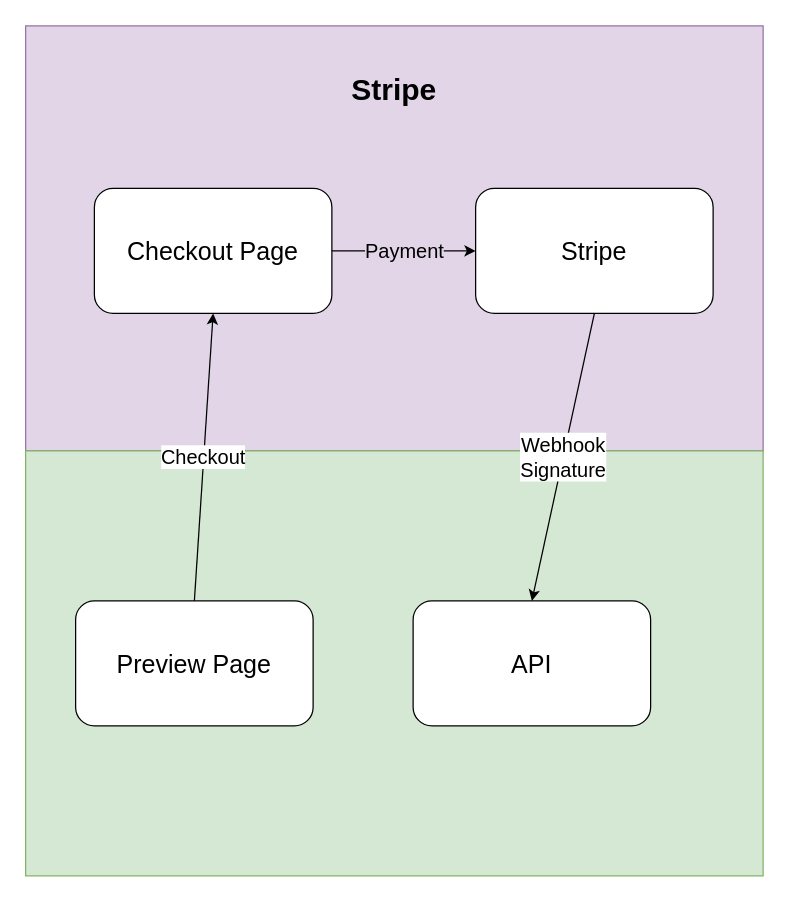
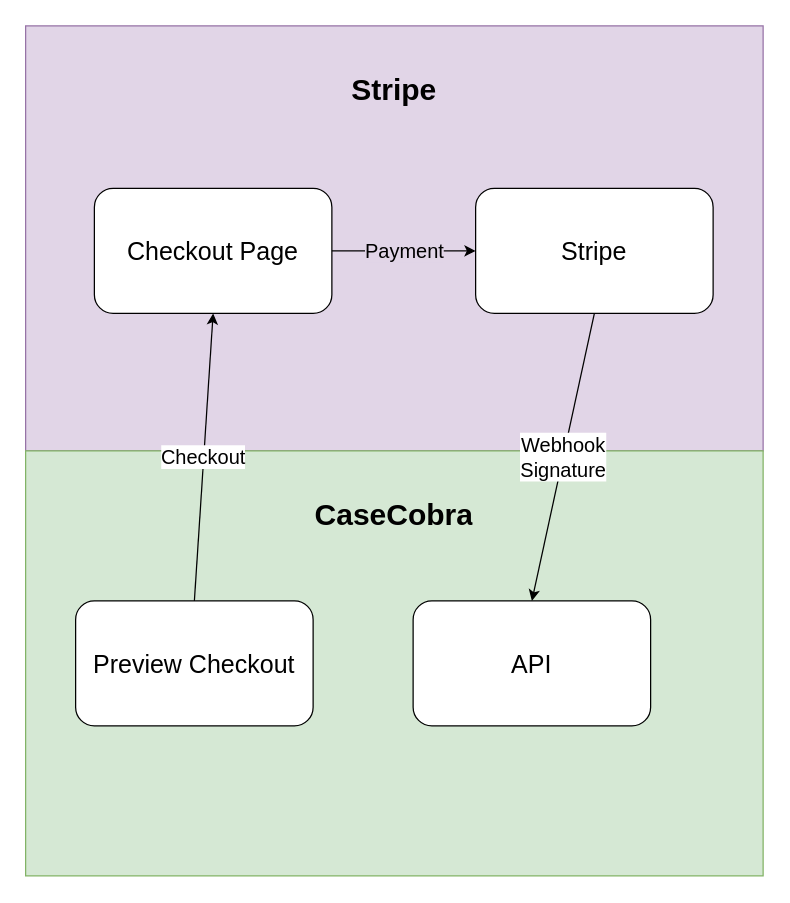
  <mxCell id="0" />
  <mxCell id="1" parent="0" />
  <mxCell id="2" value="" style="rounded=0;whiteSpace=wrap;html=1;fillColor=#e1d5e7;strokeColor=#9673a6;direction=south;" vertex="1" parent="1"><mxGeometry x="20" y="20" width="590" height="340" as="geometry" /></mxCell>
  <mxCell id="3" value="&lt;h1 style=&quot;margin-top: 0px;&quot;&gt;Stripe&lt;/h1&gt;" style="text;html=1;whiteSpace=wrap;overflow=hidden;rounded=0;align=center;" vertex="1" parent="1"><mxGeometry x="275" y="51" width="80" height="40" as="geometry" /></mxCell>
  <mxCell id="4" value="" style="rounded=0;whiteSpace=wrap;html=1;fillColor=#d5e8d4;strokeColor=#82b366;direction=south;" vertex="1" parent="1"><mxGeometry x="20" y="360" width="590" height="340" as="geometry" /></mxCell>
- <mxCell id="5" value="&lt;font style=&quot;font-size: 20px;&quot;&gt;Preview Page&lt;/font&gt;" style="rounded=1;whiteSpace=wrap;html=1;" vertex="1" parent="1"><mxGeometry x="60" y="480" width="190" height="100" as="geometry" /></mxCell>
+ <mxCell id="5" value="&lt;font style=&quot;font-size: 20px;&quot;&gt;Preview Checkout&lt;/font&gt;" style="rounded=1;whiteSpace=wrap;html=1;" vertex="1" parent="1"><mxGeometry x="60" y="480" width="190" height="100" as="geometry" /></mxCell>
  <mxCell id="6" value="&lt;font style=&quot;font-size: 20px;&quot;&gt;Checkout Page&lt;/font&gt;" style="rounded=1;whiteSpace=wrap;html=1;" vertex="1" parent="1"><mxGeometry x="75" y="150" width="190" height="100" as="geometry" /></mxCell>
  <mxCell id="7" value="&lt;font style=&quot;font-size: 20px;&quot;&gt;Stripe&lt;/font&gt;" style="rounded=1;whiteSpace=wrap;html=1;" vertex="1" parent="1"><mxGeometry x="380" y="150" width="190" height="100" as="geometry" /></mxCell>
  <mxCell id="8" value="&lt;span style=&quot;font-size: 20px;&quot;&gt;API&lt;/span&gt;" style="rounded=1;whiteSpace=wrap;html=1;" vertex="1" parent="1"><mxGeometry x="330" y="480" width="190" height="100" as="geometry" /></mxCell>
+ <mxCell id="9" value="&lt;h1 style=&quot;margin-top: 0px;&quot;&gt;CaseCobra&lt;/h1&gt;" style="text;html=1;whiteSpace=wrap;overflow=hidden;rounded=0;align=center;" vertex="1" parent="1"><mxGeometry x="250" y="391" width="130" height="40" as="geometry" /></mxCell>
  <mxCell id="10" value="&lt;font style=&quot;font-size: 16px;&quot;&gt;Checkout&lt;/font&gt;" style="endArrow=classic;html=1;rounded=0;exitX=0.5;exitY=0;exitDx=0;exitDy=0;entryX=0.5;entryY=1;entryDx=0;entryDy=0;labelBorderColor=none;" edge="1" parent="1" source="5" target="6"><mxGeometry width="50" height="50" relative="1" as="geometry"><mxPoint x="910" y="500" as="sourcePoint" /><mxPoint x="960" y="450" as="targetPoint" /></mxGeometry></mxCell>
  <mxCell id="11" value="&lt;font style=&quot;font-size: 16px;&quot;&gt;Payment&lt;/font&gt;" style="endArrow=classic;html=1;rounded=0;exitX=1;exitY=0.5;exitDx=0;exitDy=0;entryX=0;entryY=0.5;entryDx=0;entryDy=0;labelBackgroundColor=#E1D5E7;" edge="1" parent="1" source="6" target="7"><mxGeometry x="0.011" width="50" height="50" relative="1" as="geometry"><mxPoint x="970" y="630" as="sourcePoint" /><mxPoint x="1200" y="630" as="targetPoint" /><mxPoint as="offset" /></mxGeometry></mxCell>
  <mxCell id="12" value="&lt;font style=&quot;font-size: 16px;&quot;&gt;Webhook&lt;/font&gt;&lt;div&gt;&lt;font style=&quot;font-size: 16px;&quot;&gt;Signature&lt;/font&gt;&lt;/div&gt;" style="endArrow=classic;html=1;rounded=0;exitX=0.5;exitY=1;exitDx=0;exitDy=0;entryX=0.5;entryY=0;entryDx=0;entryDy=0;" edge="1" parent="1" source="7" target="8"><mxGeometry width="50" height="50" relative="1" as="geometry"><mxPoint x="760" y="860" as="sourcePoint" /><mxPoint x="990" y="860" as="targetPoint" /><mxPoint as="offset" /></mxGeometry></mxCell>
